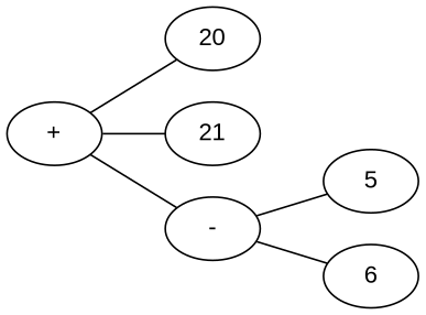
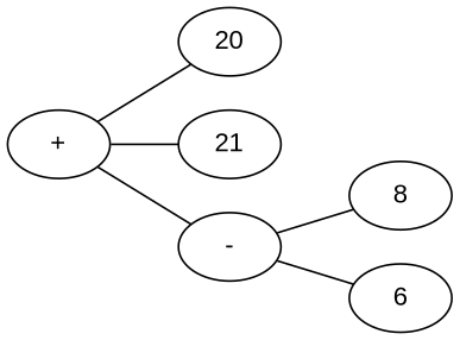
  graph {
    fontname="Liberation Sans"
    rankdir=LR
    node [fontname="Liberation Sans"]
    edge [fontname="Liberation Sans"]
    n1 [label=20]
    n2 [label=21]
    "+"
    "-"
-   5
+   5 [label=8]
    n6 [label=6]
    "+" -- n1
    "+" -- n2
    "+" -- "-"
    "-" -- 5
    "-" -- n6
  }
